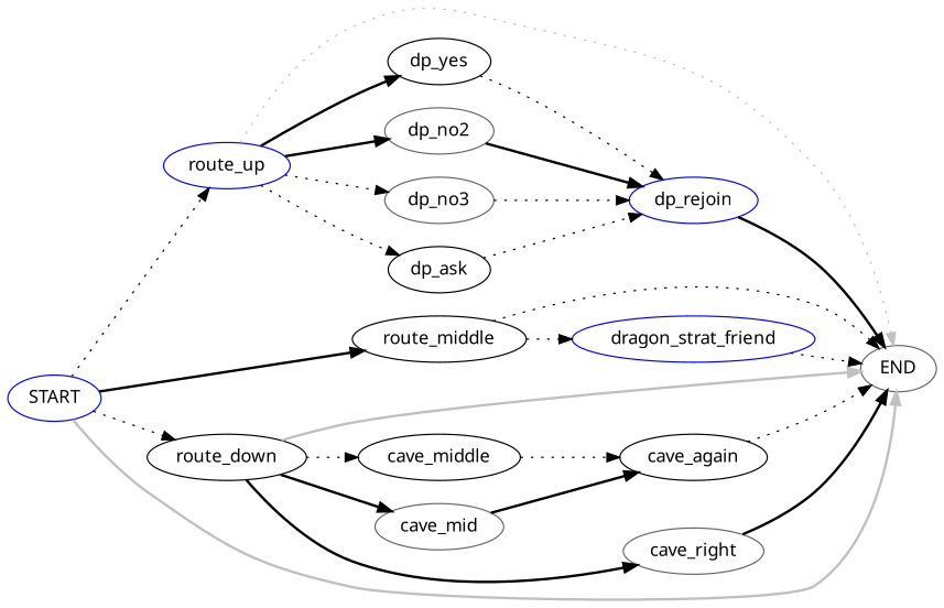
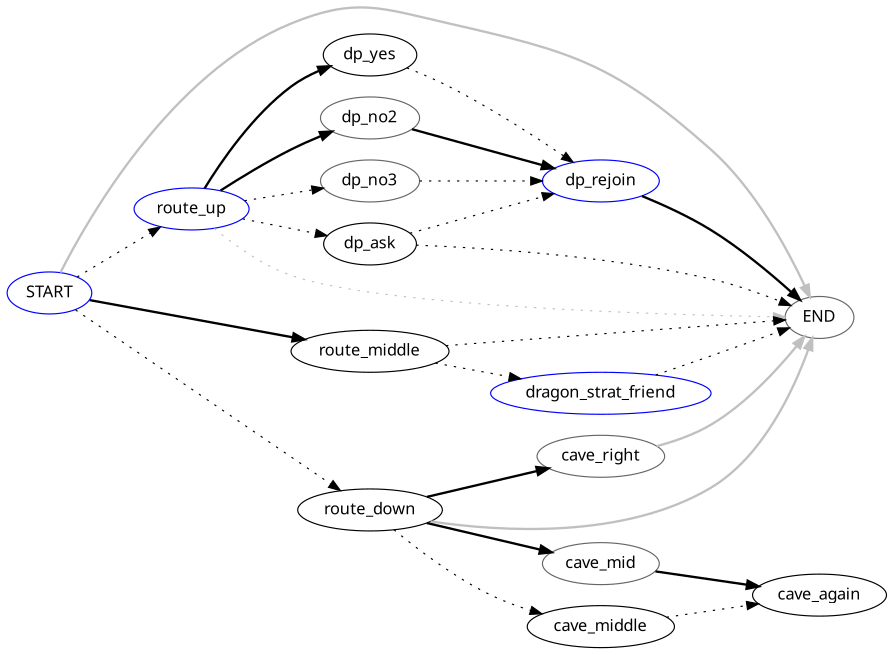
  digraph {
    fontname="Noto Sans"
    rankdir=LR
    node [color=black fontname="Noto Sans"]
    edge [fontname="Noto Sans" style=dotted]
    START [color=blue]
    route_up [color=blue]
    route_middle
    route_down
    END [color=gray40]
    dp_yes
    dp_no2 [color=gray40]
    dp_no3 [color=gray40]
    dp_ask
    dragon_strat_friend [color=blue]
    n11 [label=cave_middle]
    cave_mid [color=gray40]
    cave_right [color=gray40]
    dp_rejoin [color=blue]
    cave_again
    START -> route_up
    START -> route_middle [style=bold]
    START -> route_down
    START -> END [color=gray style=bold]
    route_up -> END [color=gray]
    route_up -> dp_yes [style=bold]
    route_up -> dp_no2 [style=bold]
    route_up -> dp_no3
    route_up -> dp_ask
    route_middle -> END
    route_middle -> dragon_strat_friend
    route_down -> END [color=gray style=bold]
    route_down -> n11
    route_down -> cave_mid [style=bold]
    route_down -> cave_right [style=bold]
    dp_yes -> dp_rejoin
    dp_no2 -> dp_rejoin [style=bold]
    dp_no3 -> dp_rejoin
    dp_ask -> dp_rejoin
    dragon_strat_friend -> END
    n11 -> cave_again
    cave_mid -> cave_again [style=bold]
-   cave_right -> END [style=bold]
+   cave_right -> END [style=bold color=gray]
    dp_rejoin -> END [style=bold]
-   cave_again -> END
+   dp_ask -> END
  }
